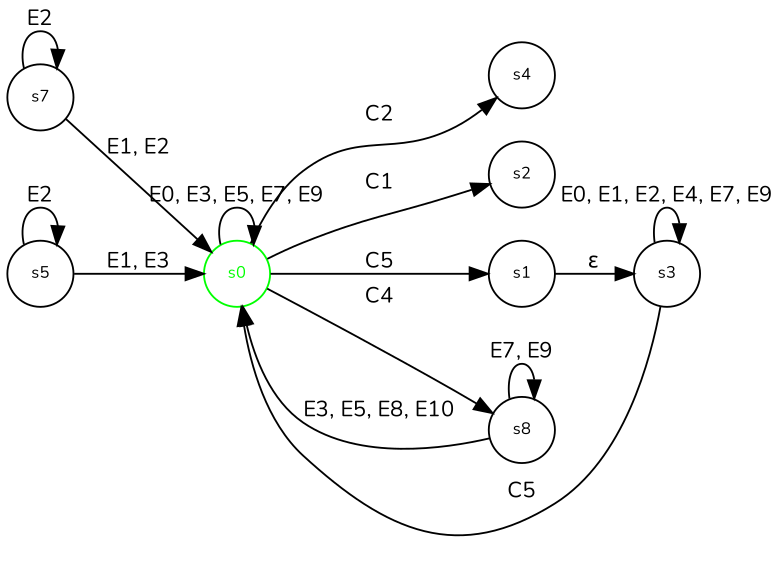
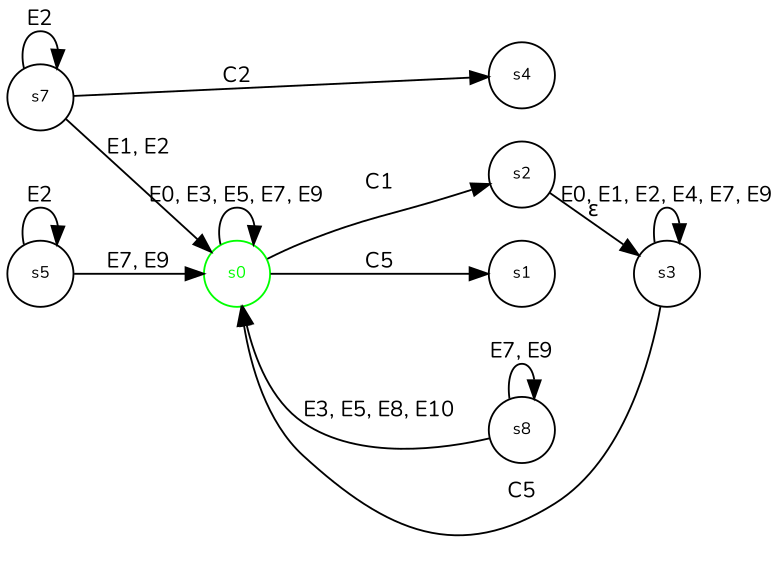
  digraph {
    fontname=Nunito
    rankdir=LR
    node [fontname=Nunito fontsize=9 shape=circle]
    edge [fontname=Nunito fontsize=12]
    n1 [color=green fontcolor=green label=s0]
    n2 [label=s2]
    n3 [label=s4]
    s1
    s8
    n6 [label=s3]
    n7 [label=s7]
    n8 [label=s5]
    n1 -> n1 [label="E0, E3, E5, E7, E9"]
    n1 -> n2 [label=C1]
-   n1 -> n3 [label=C2]
+   n7 -> n3 [label=C2]
    n1 -> s1 [label=C5]
-   n1 -> s8 [label=C4]
-   s1 -> n6 [label="&#949;"]
+   n2 -> n6 [label="&#949;"]
    s8 -> n1 [label="E3, E5, E8, E10"]
    s8 -> s8 [label="E7, E9"]
    n6 -> n1 [label=C5]
    n6 -> n6 [label="E0, E1, E2, E4, E7, E9"]
    n7 -> n1 [label="E1, E2"]
    n7 -> n7 [label=E2]
-   n8 -> n1 [label="E1, E3"]
+   n8 -> n1 [label="E7, E9"]
    n8 -> n8 [label=E2]
  }
